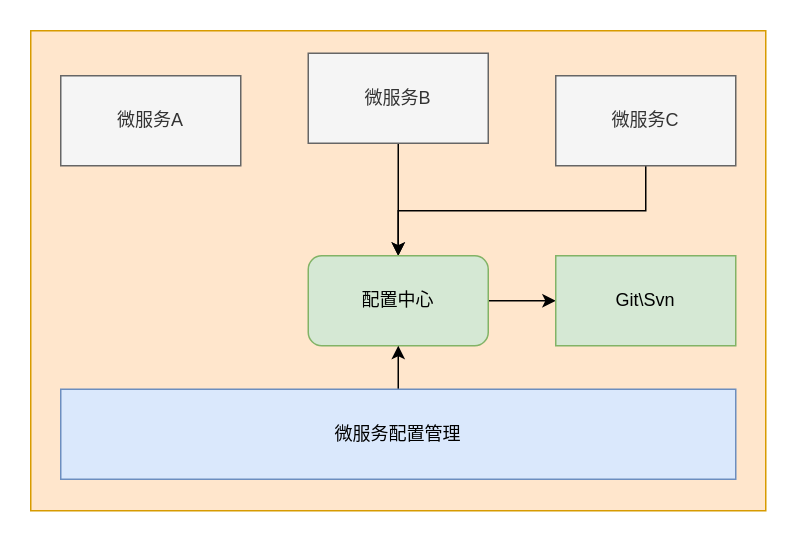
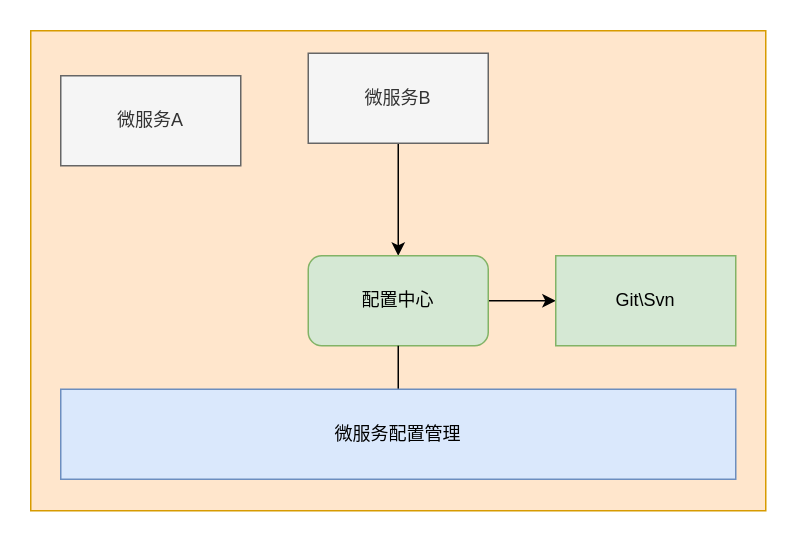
  <mxCell id="0" style=";html=1;" />
  <mxCell id="1" style=";html=1;" parent="0" />
  <mxCell id="2" value="" style="rounded=0;whiteSpace=wrap;html=1;fillColor=#ffe6cc;strokeColor=#d79b00;" vertex="1" parent="1"><mxGeometry x="20" y="20" width="490" height="320" as="geometry" /></mxCell>
  <mxCell id="3" value="微服务A" style="rounded=0;whiteSpace=wrap;html=1;flipH=0;fillColor=#f5f5f5;strokeColor=#666666;fontColor=#333333;" vertex="1" parent="1"><mxGeometry x="40" y="50" width="120" height="60" as="geometry" /></mxCell>
- <mxCell id="4" style="edgeStyle=orthogonalEdgeStyle;rounded=0;orthogonalLoop=1;jettySize=auto;html=1;entryX=0.5;entryY=0;entryDx=0;entryDy=0;" edge="1" parent="1" source="5" target="9"><mxGeometry relative="1" as="geometry"><Array as="points"><mxPoint x="430" y="140" /><mxPoint x="265" y="140" /></Array></mxGeometry></mxCell>
- <mxCell id="5" value="&lt;span style=&quot;white-space: normal&quot;&gt;微服务C&lt;/span&gt;" style="rounded=0;whiteSpace=wrap;html=1;flipH=0;fillColor=#f5f5f5;strokeColor=#666666;fontColor=#333333;" vertex="1" parent="1"><mxGeometry x="370" y="50" width="120" height="60" as="geometry" /></mxCell>
  <mxCell id="6" style="edgeStyle=orthogonalEdgeStyle;rounded=0;orthogonalLoop=1;jettySize=auto;html=1;" edge="1" parent="1" source="7"><mxGeometry relative="1" as="geometry"><mxPoint x="265" y="170" as="targetPoint" /></mxGeometry></mxCell>
  <mxCell id="7" value="&lt;span style=&quot;white-space: normal&quot;&gt;微服务B&lt;/span&gt;" style="rounded=0;whiteSpace=wrap;html=1;flipH=0;fillColor=#f5f5f5;strokeColor=#666666;fontColor=#333333;" vertex="1" parent="1"><mxGeometry x="205" y="35" width="120" height="60" as="geometry" /></mxCell>
  <mxCell id="8" style="edgeStyle=orthogonalEdgeStyle;rounded=0;orthogonalLoop=1;jettySize=auto;html=1;entryX=0;entryY=0.5;entryDx=0;entryDy=0;" edge="1" parent="1" source="9" target="10"><mxGeometry relative="1" as="geometry" /></mxCell>
  <mxCell id="9" value="配置中心" style="rounded=1;whiteSpace=wrap;html=1;fillColor=#d5e8d4;strokeColor=#82b366;" vertex="1" parent="1"><mxGeometry x="205" y="170" width="120" height="60" as="geometry" /></mxCell>
  <mxCell id="10" value="Git\Svn" style="rounded=0;whiteSpace=wrap;html=1;fillColor=#d5e8d4;strokeColor=#82b366;" vertex="1" parent="1"><mxGeometry x="370" y="170" width="120" height="60" as="geometry" /></mxCell>
- <mxCell id="11" style="edgeStyle=orthogonalEdgeStyle;rounded=0;orthogonalLoop=1;jettySize=auto;html=1;entryX=0.5;entryY=1;entryDx=0;entryDy=0;" edge="1" parent="1" source="12" target="9"><mxGeometry relative="1" as="geometry" /></mxCell>
+ <mxCell id="11" style="edgeStyle=orthogonalEdgeStyle;rounded=0;orthogonalLoop=1;jettySize=auto;html=1;entryX=0.5;entryY=1;entryDx=0;entryDy=0;endArrow=none;" edge="1" parent="1" source="12" target="9"><mxGeometry relative="1" as="geometry" /></mxCell>
  <mxCell id="12" value="微服务配置管理" style="rounded=0;whiteSpace=wrap;html=1;fillColor=#dae8fc;strokeColor=#6c8ebf;" vertex="1" parent="1"><mxGeometry x="40" y="259" width="450" height="60" as="geometry" /></mxCell>
